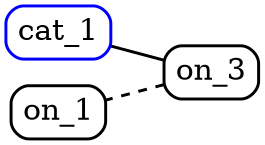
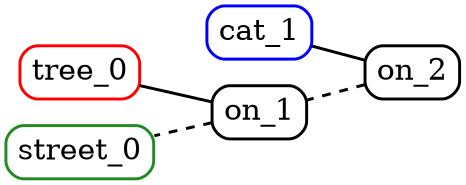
  digraph {
    rankdir=RL
    node [fontsize=20 penwidth=2 shape=box style=rounded]
    edge [arrowhead=none constraint=true penwidth=2]
    n1 [color=blue label=cat_1]
+   n2 [color=red label=tree_0]
+   n3 [color=forestgreen label=street_0]
    n4 [label=on_1]
-   n5 [label=on_3]
+   n5 [label=on_2]
+   n4 -> n2
+   n4 -> n3 [style=dashed]
    n5 -> n1
    n5 -> n4 [style=dashed]
  }
